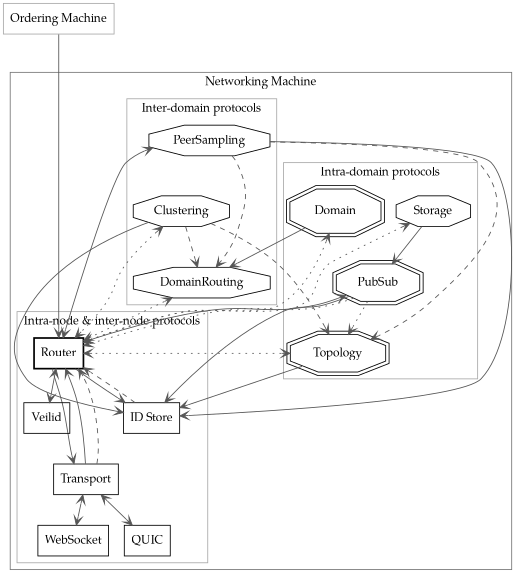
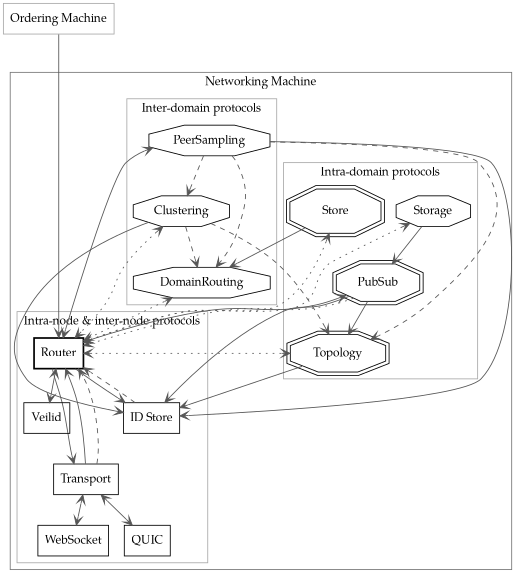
  digraph {
    fontname="TeX Gyre Pagella"
    mclimit=1.0
    pencolor="#777777"
    rankdir=TB
    node [fontname="TeX Gyre Pagella" shape=rect]
    edge [arrowhead=vee arrowtail=vee color="#555555"]
    DomainRouting [shape=octagon]
    Clustering [shape=octagon]
    PeerSampling [shape=octagon]
-   Domain [shape=doubleoctagon]
+   Domain [shape=doubleoctagon label=Store]
    Topology [shape=doubleoctagon]
    PubSub [shape=doubleoctagon]
    Storage [shape=octagon]
    Router [penwidth=2]
    Transport
    n10 [label="ID Store"]
    WebSocket
    Veilid
    QUIC
    n14 [color="#aaaaaa" label="Ordering Machine"]
    subgraph cluster_1 {
      label="Networking Machine"
      subgraph cluster_2 {
        label="Inter-domain protocols"
        pencolor="#aaaaaa"
        DomainRouting
        Clustering
        PeerSampling
      }
      subgraph cluster_3 {
        label="Intra-domain protocols"
        pencolor="#aaaaaa"
        Domain
        Topology
        PubSub
        Storage
      }
      subgraph cluster_4 {
        label="Intra-node & inter-node protocols"
        pencolor="#aaaaaa"
        Router
        Transport
        n10
        WebSocket
        Veilid
        QUIC
      }
    }
    DomainRouting -> Router [dir=both style=dotted]
    Clustering -> DomainRouting [style=dashed]
    Clustering -> Topology [style=dashed]
    Clustering -> Router [dir=both style=dotted]
    Clustering -> n10
    PeerSampling -> DomainRouting [style=dashed]
+   PeerSampling -> Clustering [style=dashed]
    PeerSampling -> Topology [style=dashed]
    PeerSampling -> Router [dir=both style=solid]
    PeerSampling -> n10
    Domain -> DomainRouting
    Domain -> Router [dir=both style=dotted]
    Topology -> Router [dir=both style=dotted]
    Topology -> n10
-   PubSub -> Topology [style=dotted]
+   PubSub -> Topology
    PubSub -> Router [style=dotted weight=10]
    PubSub -> n10
    Storage -> PubSub
    Storage -> Router [dir=both style=dotted]
    Router -> PubSub
    Router -> Transport [minlen=2 weight=10]
    Router -> n10
    Router -> Veilid [dir=both]
    Transport -> Router
    Transport -> Router [style=dashed]
    Transport -> WebSocket [dir=both]
    Transport -> QUIC [dir=both]
    n10 -> Router [style=dashed]
    n14 -> Router [minlen=5 weight=200]
  }
